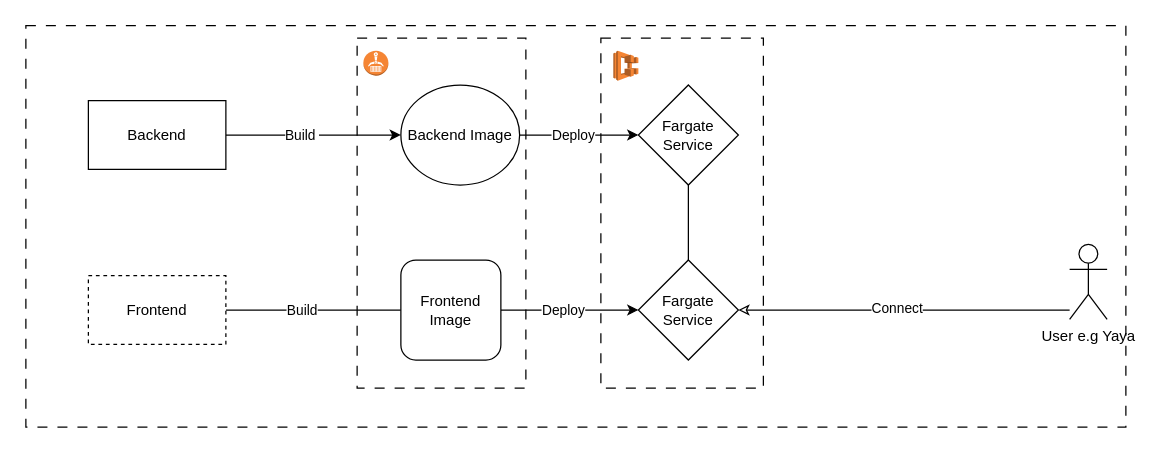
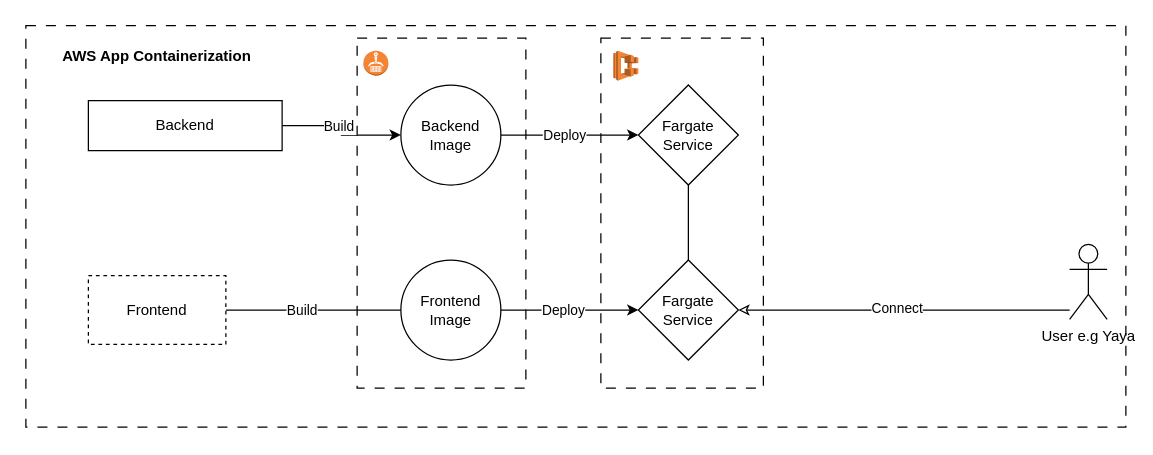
  <mxCell id="0" />
  <mxCell id="1" parent="0" />
  <mxCell id="2" style="edgeStyle=orthogonalEdgeStyle;rounded=0;orthogonalLoop=1;jettySize=auto;html=1;exitX=1;exitY=0.5;exitDx=0;exitDy=0;" edge="1" parent="1" source="4" target="16"><mxGeometry relative="1" as="geometry" /></mxCell>
  <mxCell id="3" value="Deploy" style="edgeLabel;html=1;align=center;verticalAlign=middle;resizable=0;points=[];" vertex="1" connectable="0" parent="2"><mxGeometry x="0.148" y="1" relative="1" as="geometry"><mxPoint x="-13" y="1" as="offset" /></mxGeometry></mxCell>
- <mxCell id="4" value="Backend Image" style="ellipse;whiteSpace=wrap;html=1;aspect=fixed;" vertex="1" parent="1"><mxGeometry x="320" y="67.5" width="95" height="80" as="geometry" /></mxCell>
+ <mxCell id="4" value="Backend Image" style="ellipse;whiteSpace=wrap;html=1;aspect=fixed;" vertex="1" parent="1"><mxGeometry x="320" y="67.5" width="80" height="80" as="geometry" /></mxCell>
  <mxCell id="5" style="edgeStyle=orthogonalEdgeStyle;rounded=0;orthogonalLoop=1;jettySize=auto;html=1;exitX=1;exitY=0.5;exitDx=0;exitDy=0;entryX=0;entryY=0.5;entryDx=0;entryDy=0;" edge="1" parent="1" source="7" target="4"><mxGeometry relative="1" as="geometry" /></mxCell>
  <mxCell id="6" value="Build&amp;nbsp;" style="edgeLabel;html=1;align=center;verticalAlign=middle;resizable=0;points=[];" vertex="1" connectable="0" parent="5"><mxGeometry x="-0.239" y="2" relative="1" as="geometry"><mxPoint x="7" y="2" as="offset" /></mxGeometry></mxCell>
- <mxCell id="7" value="Backend" style="rounded=0;whiteSpace=wrap;html=1;" vertex="1" parent="1"><mxGeometry x="70" y="80" width="110" height="55" as="geometry" /></mxCell>
+ <mxCell id="7" value="Backend" style="rounded=0;whiteSpace=wrap;html=1;" vertex="1" parent="1"><mxGeometry x="70" y="80" width="155" height="40" as="geometry" /></mxCell>
  <mxCell id="8" style="edgeStyle=orthogonalEdgeStyle;rounded=0;orthogonalLoop=1;jettySize=auto;html=1;exitX=1;exitY=0.5;exitDx=0;exitDy=0;entryX=0;entryY=0.5;entryDx=0;entryDy=0;endArrow=none;" edge="1" parent="1" source="10" target="13"><mxGeometry relative="1" as="geometry" /></mxCell>
  <mxCell id="9" value="Build" style="edgeLabel;html=1;align=center;verticalAlign=middle;resizable=0;points=[];" vertex="1" connectable="0" parent="8"><mxGeometry x="-0.337" y="2" relative="1" as="geometry"><mxPoint x="14" y="2" as="offset" /></mxGeometry></mxCell>
  <mxCell id="10" value="Frontend" style="rounded=0;whiteSpace=wrap;html=1;dashed=1;" vertex="1" parent="1"><mxGeometry x="70" y="220" width="110" height="55" as="geometry" /></mxCell>
  <mxCell id="11" style="edgeStyle=orthogonalEdgeStyle;rounded=0;orthogonalLoop=1;jettySize=auto;html=1;exitX=1;exitY=0.5;exitDx=0;exitDy=0;entryX=0;entryY=0.5;entryDx=0;entryDy=0;" edge="1" parent="1" source="13" target="17"><mxGeometry relative="1" as="geometry" /></mxCell>
  <mxCell id="12" value="Deploy" style="edgeLabel;html=1;align=center;verticalAlign=middle;resizable=0;points=[];" vertex="1" connectable="0" parent="11"><mxGeometry x="0.223" y="2" relative="1" as="geometry"><mxPoint x="-18" y="2" as="offset" /></mxGeometry></mxCell>
- <mxCell id="13" value="Frontend Image" style="whiteSpace=wrap;html=1;aspect=fixed;rounded=1;" vertex="1" parent="1"><mxGeometry x="320" y="207.5" width="80" height="80" as="geometry" /></mxCell>
+ <mxCell id="13" value="Frontend Image" style="ellipse;whiteSpace=wrap;html=1;aspect=fixed;" vertex="1" parent="1"><mxGeometry x="320" y="207.5" width="80" height="80" as="geometry" /></mxCell>
  <mxCell id="14" value="" style="rounded=0;whiteSpace=wrap;html=1;fillColor=none;dashed=1;dashPattern=8 8;" vertex="1" parent="1"><mxGeometry x="285" y="30" width="135" height="280" as="geometry" /></mxCell>
  <mxCell id="15" style="edgeStyle=orthogonalEdgeStyle;rounded=0;orthogonalLoop=1;jettySize=auto;html=1;exitX=0.5;exitY=1;exitDx=0;exitDy=0;entryX=0.5;entryY=0;entryDx=0;entryDy=0;strokeColor=default;endArrow=none;endFill=0;" edge="1" parent="1" source="16" target="17"><mxGeometry relative="1" as="geometry" /></mxCell>
  <mxCell id="16" value="Fargate Service" style="rhombus;whiteSpace=wrap;html=1;" vertex="1" parent="1"><mxGeometry x="510" y="67.5" width="80" height="80" as="geometry" /></mxCell>
  <mxCell id="17" value="Fargate Service" style="rhombus;whiteSpace=wrap;html=1;" vertex="1" parent="1"><mxGeometry x="510" y="207.5" width="80" height="80" as="geometry" /></mxCell>
  <mxCell id="18" value="" style="edgeStyle=orthogonalEdgeStyle;rounded=0;orthogonalLoop=1;jettySize=auto;html=1;endArrow=classic;endFill=0;entryX=1;entryY=0.5;entryDx=0;entryDy=0;" edge="1" parent="1" source="20" target="17"><mxGeometry relative="1" as="geometry"><mxPoint x="690" y="250" as="targetPoint" /><Array as="points"><mxPoint x="835" y="248" /></Array></mxGeometry></mxCell>
  <mxCell id="19" value="Connect" style="edgeLabel;html=1;align=center;verticalAlign=middle;resizable=0;points=[];" vertex="1" connectable="0" parent="18"><mxGeometry x="-0.196" y="-3" relative="1" as="geometry"><mxPoint x="-32" y="1" as="offset" /></mxGeometry></mxCell>
  <mxCell id="20" value="User e.g Yaya" style="shape=umlActor;verticalLabelPosition=bottom;verticalAlign=top;html=1;outlineConnect=0;" vertex="1" parent="1"><mxGeometry x="855" y="195" width="30" height="60" as="geometry" /></mxCell>
  <mxCell id="21" value="" style="rounded=0;whiteSpace=wrap;html=1;fillColor=none;dashed=1;dashPattern=8 8;" vertex="1" parent="1"><mxGeometry x="480" y="30" width="130" height="280" as="geometry" /></mxCell>
  <mxCell id="22" value="" style="rounded=0;whiteSpace=wrap;html=1;fillColor=none;dashed=1;dashPattern=8 8;" vertex="1" parent="1"><mxGeometry x="20" y="20" width="880" height="321.25" as="geometry" /></mxCell>
+ <mxCell id="23" value="AWS App Containerization" style="text;html=1;strokeColor=none;fillColor=none;align=center;verticalAlign=middle;whiteSpace=wrap;rounded=0;fontStyle=1" vertex="1" parent="1"><mxGeometry x="45" y="30" width="160" height="30" as="geometry" /></mxCell>
  <mxCell id="24" value="" style="outlineConnect=0;dashed=0;verticalLabelPosition=bottom;verticalAlign=top;align=center;html=1;shape=mxgraph.aws3.ecs;fillColor=#F58534;gradientColor=none;" vertex="1" parent="1"><mxGeometry x="490" y="40" width="20" height="24" as="geometry" /></mxCell>
  <mxCell id="25" value="" style="outlineConnect=0;dashed=0;verticalLabelPosition=bottom;verticalAlign=top;align=center;html=1;shape=mxgraph.aws3.ecr;fillColor=#F58534;gradientColor=none;" vertex="1" parent="1"><mxGeometry x="290" y="40" width="20" height="20" as="geometry" /></mxCell>
